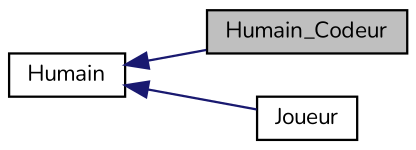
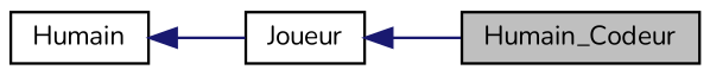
  digraph {
    fontname=Nunito
    rankdir=LR
    node [color=black fillcolor=white fontname=Nunito fontsize=10 shape=record style=filled]
    edge [color=midnightblue dir=back fontname=Nunito fontsize=10 labelfontname=Helvetica labelfontsize=10 style=solid]
    n1 [fillcolor=grey75 fontcolor=black height=0.2 label=Humain_Codeur width=0.4]
    n2 [height=0.2 label=Humain width=0.4]
    n3 [height=0.2 label=Joueur width=0.4]
-   n2 -> n1
+   n3 -> n1
    n2 -> n3
  }
